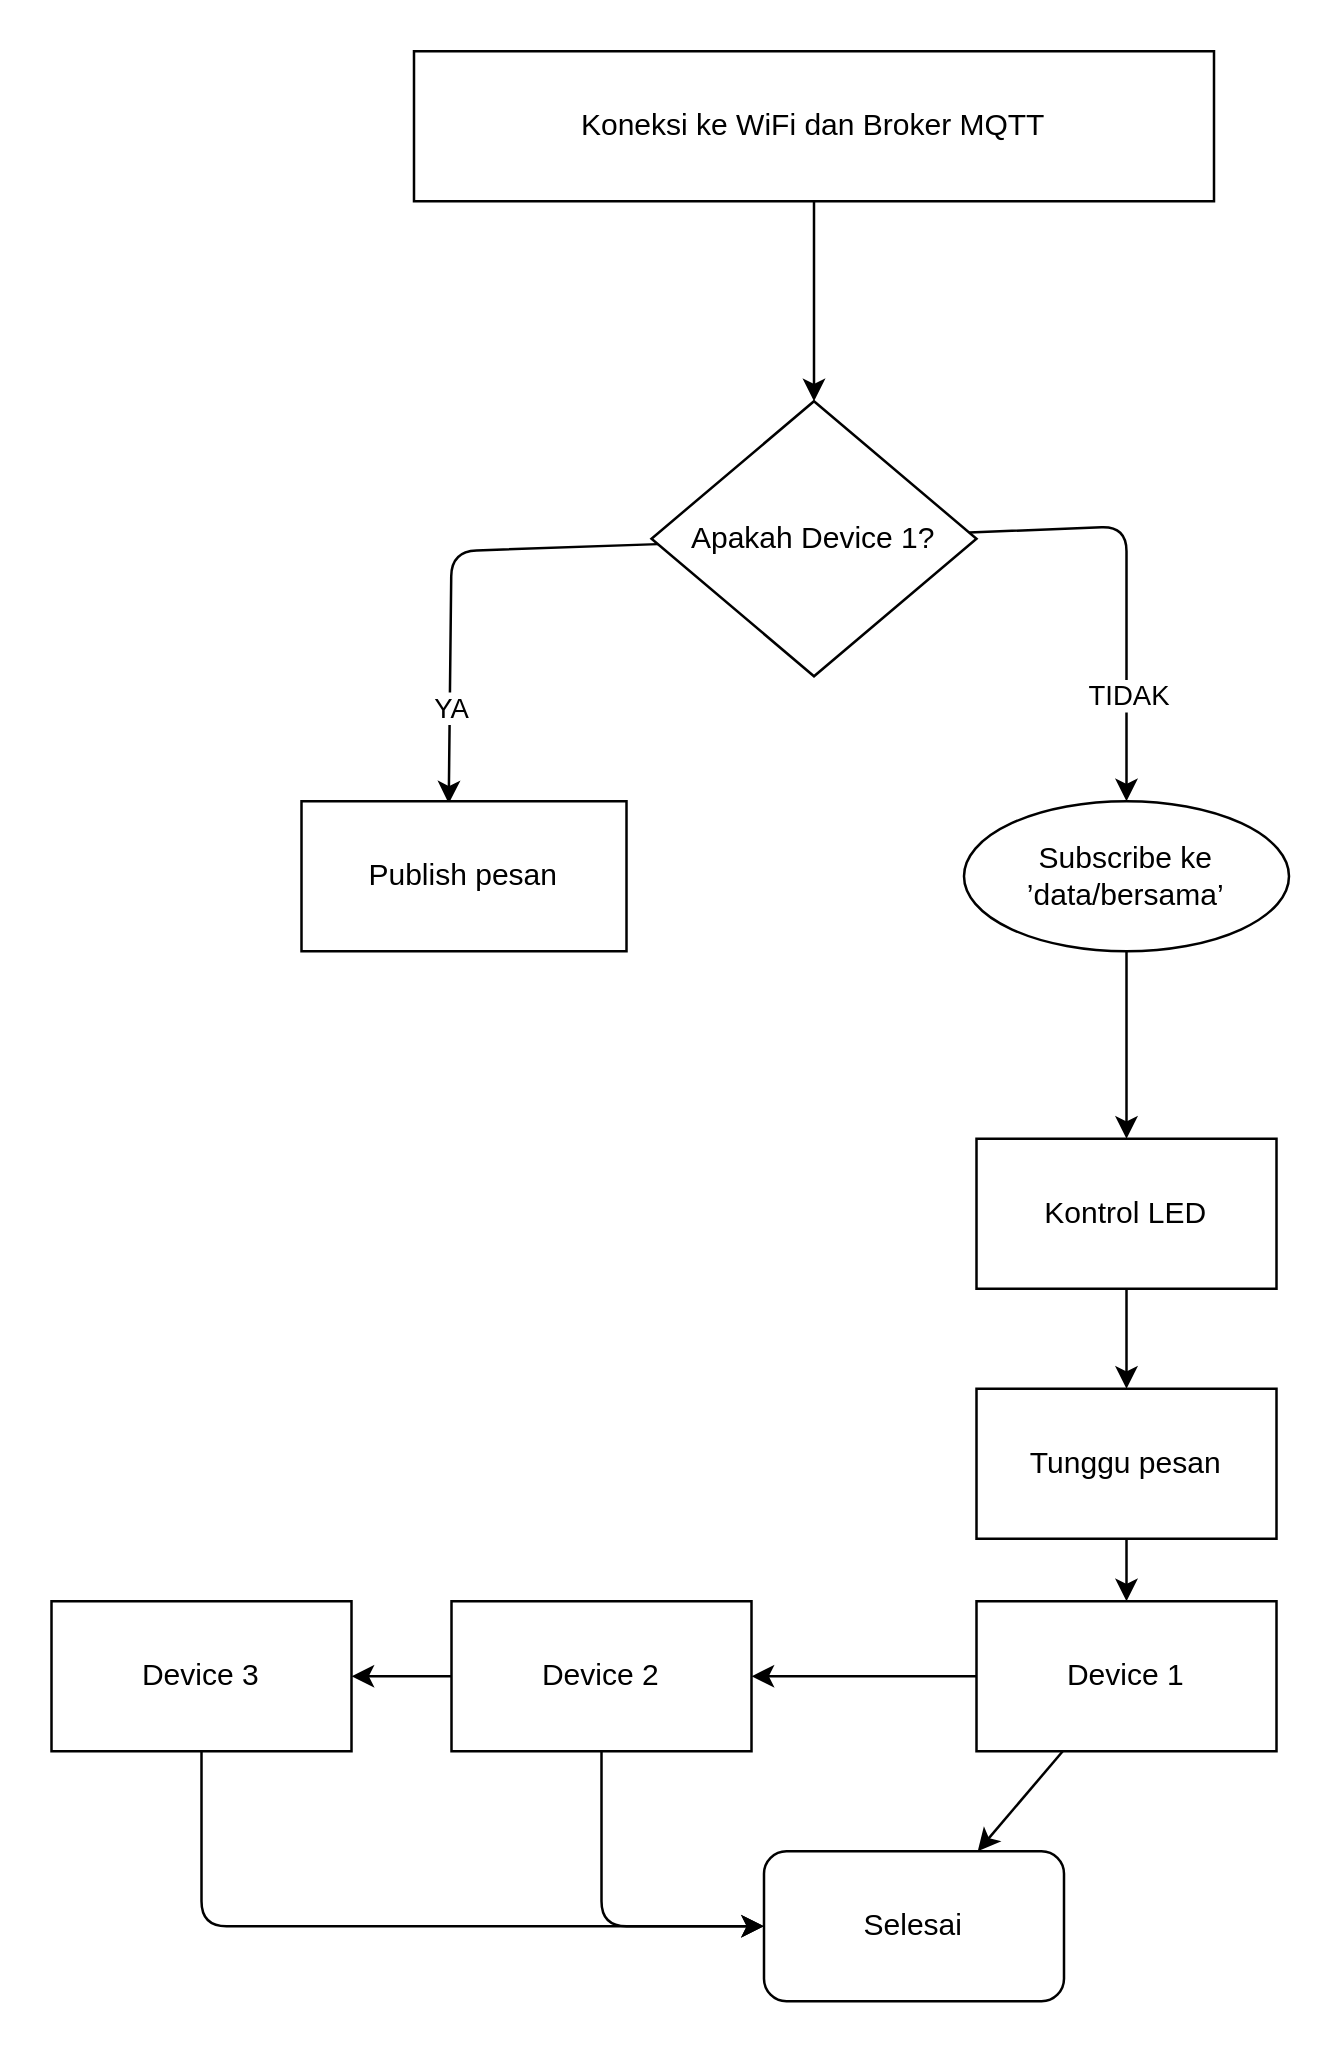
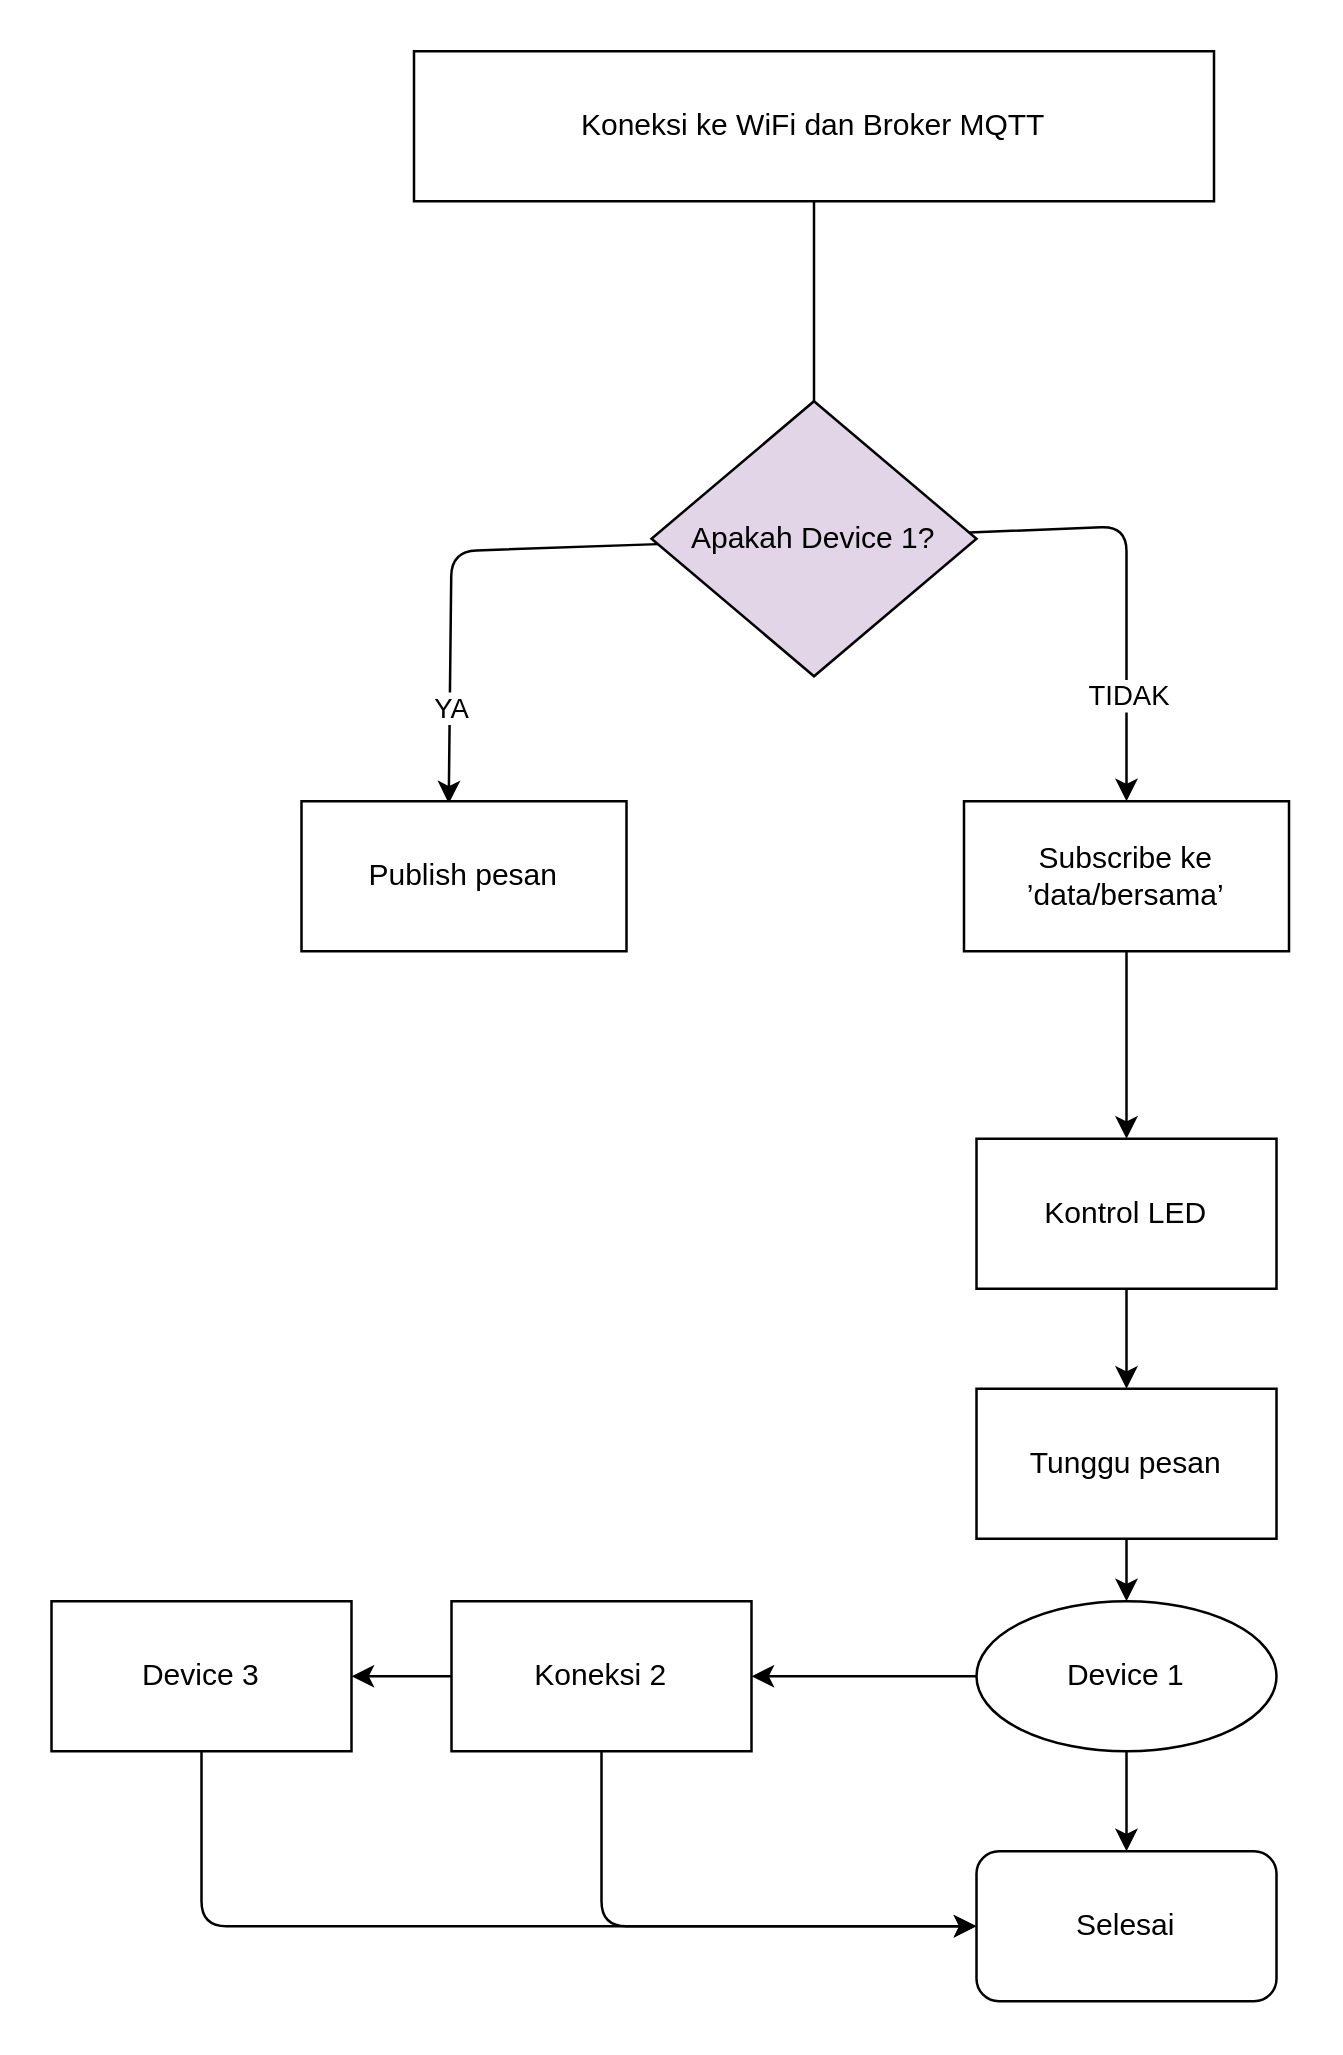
  <mxCell id="0" />
  <mxCell id="1" parent="0" />
- <mxCell id="2" value="" style="edgeStyle=none;html=1;" edge="1" parent="1" source="3" target="8"><mxGeometry relative="1" as="geometry" /></mxCell>
+ <mxCell id="2" value="" style="edgeStyle=none;html=1;endArrow=none;" edge="1" parent="1" source="3" target="8"><mxGeometry relative="1" as="geometry" /></mxCell>
  <mxCell id="3" value="Koneksi ke WiFi dan Broker MQTT" style="rounded=0;whiteSpace=wrap;html=1;" vertex="1" parent="1"><mxGeometry x="165" y="20" width="320" height="60" as="geometry" /></mxCell>
  <mxCell id="4" style="edgeStyle=none;html=1;entryX=0.453;entryY=0.015;entryDx=0;entryDy=0;entryPerimeter=0;" edge="1" parent="1" source="8" target="9"><mxGeometry relative="1" as="geometry"><mxPoint x="170" y="215" as="targetPoint" /><Array as="points"><mxPoint x="180" y="220" /></Array></mxGeometry></mxCell>
  <mxCell id="5" value="YA" style="edgeLabel;html=1;align=center;verticalAlign=middle;resizable=0;points=[];" vertex="1" connectable="0" parent="4"><mxGeometry x="0.585" y="1" relative="1" as="geometry"><mxPoint x="-1" as="offset" /></mxGeometry></mxCell>
  <mxCell id="6" style="edgeStyle=none;html=1;entryX=0.5;entryY=0;entryDx=0;entryDy=0;" edge="1" parent="1" source="8" target="11"><mxGeometry relative="1" as="geometry"><Array as="points"><mxPoint x="450" y="210" /></Array></mxGeometry></mxCell>
  <mxCell id="7" value="TIDAK" style="edgeLabel;html=1;align=center;verticalAlign=middle;resizable=0;points=[];" vertex="1" connectable="0" parent="6"><mxGeometry x="0.498" relative="1" as="geometry"><mxPoint as="offset" /></mxGeometry></mxCell>
- <mxCell id="8" value="Apakah Device 1?" style="rhombus;whiteSpace=wrap;html=1;" vertex="1" parent="1"><mxGeometry x="260" y="160" width="130" height="110" as="geometry" /></mxCell>
+ <mxCell id="8" value="Apakah Device 1?" style="rhombus;whiteSpace=wrap;html=1;fillColor=#e1d5e7;" vertex="1" parent="1"><mxGeometry x="260" y="160" width="130" height="110" as="geometry" /></mxCell>
  <mxCell id="9" value="Publish pesan" style="rounded=0;whiteSpace=wrap;html=1;" vertex="1" parent="1"><mxGeometry x="120" y="320" width="130" height="60" as="geometry" /></mxCell>
  <mxCell id="10" value="" style="edgeStyle=none;html=1;" edge="1" parent="1" source="11" target="13"><mxGeometry relative="1" as="geometry" /></mxCell>
- <mxCell id="11" value="Subscribe ke ’data/bersama’" style="ellipse;whiteSpace=wrap;html=1;" vertex="1" parent="1"><mxGeometry x="385" y="320" width="130" height="60" as="geometry" /></mxCell>
+ <mxCell id="11" value="Subscribe ke ’data/bersama’" style="rounded=0;whiteSpace=wrap;html=1;" vertex="1" parent="1"><mxGeometry x="385" y="320" width="130" height="60" as="geometry" /></mxCell>
  <mxCell id="12" value="" style="edgeStyle=none;html=1;" edge="1" parent="1" source="13" target="15"><mxGeometry relative="1" as="geometry" /></mxCell>
  <mxCell id="13" value="Kontrol LED" style="rounded=0;whiteSpace=wrap;html=1;" vertex="1" parent="1"><mxGeometry x="390" y="455" width="120" height="60" as="geometry" /></mxCell>
  <mxCell id="14" value="" style="edgeStyle=none;html=1;" edge="1" parent="1" source="15" target="23"><mxGeometry relative="1" as="geometry" /></mxCell>
  <mxCell id="15" value="Tunggu pesan" style="rounded=0;whiteSpace=wrap;html=1;" vertex="1" parent="1"><mxGeometry x="390" y="555" width="120" height="60" as="geometry" /></mxCell>
  <mxCell id="16" value="" style="edgeStyle=none;html=1;" edge="1" parent="1" source="18" target="20"><mxGeometry relative="1" as="geometry" /></mxCell>
  <mxCell id="17" style="edgeStyle=none;html=1;" edge="1" parent="1" source="18" target="24"><mxGeometry relative="1" as="geometry"><Array as="points"><mxPoint x="240" y="770" /></Array></mxGeometry></mxCell>
- <mxCell id="18" value="Device 2" style="rounded=0;whiteSpace=wrap;html=1;" vertex="1" parent="1"><mxGeometry x="180" y="640" width="120" height="60" as="geometry" /></mxCell>
+ <mxCell id="18" value="Koneksi 2" style="rounded=0;whiteSpace=wrap;html=1;" vertex="1" parent="1"><mxGeometry x="180" y="640" width="120" height="60" as="geometry" /></mxCell>
  <mxCell id="19" style="edgeStyle=none;html=1;" edge="1" parent="1" source="20" target="24"><mxGeometry relative="1" as="geometry"><Array as="points"><mxPoint x="80" y="770" /></Array></mxGeometry></mxCell>
  <mxCell id="20" value="Device 3" style="rounded=0;whiteSpace=wrap;html=1;" vertex="1" parent="1"><mxGeometry x="20" y="640" width="120" height="60" as="geometry" /></mxCell>
  <mxCell id="21" value="" style="edgeStyle=none;html=1;" edge="1" parent="1" source="23" target="18"><mxGeometry relative="1" as="geometry" /></mxCell>
  <mxCell id="22" value="" style="edgeStyle=none;html=1;" edge="1" parent="1" source="23" target="24"><mxGeometry relative="1" as="geometry" /></mxCell>
- <mxCell id="23" value="Device 1" style="rounded=0;whiteSpace=wrap;html=1;" vertex="1" parent="1"><mxGeometry x="390" y="640" width="120" height="60" as="geometry" /></mxCell>
- <mxCell id="24" value="Selesai" style="rounded=1;whiteSpace=wrap;html=1;" vertex="1" parent="1"><mxGeometry x="305" y="740" width="120" height="60" as="geometry" /></mxCell>
+ <mxCell id="23" value="Device 1" style="ellipse;whiteSpace=wrap;html=1;" vertex="1" parent="1"><mxGeometry x="390" y="640" width="120" height="60" as="geometry" /></mxCell>
+ <mxCell id="24" value="Selesai" style="rounded=1;whiteSpace=wrap;html=1;" vertex="1" parent="1"><mxGeometry x="390" y="740" width="120" height="60" as="geometry" /></mxCell>
